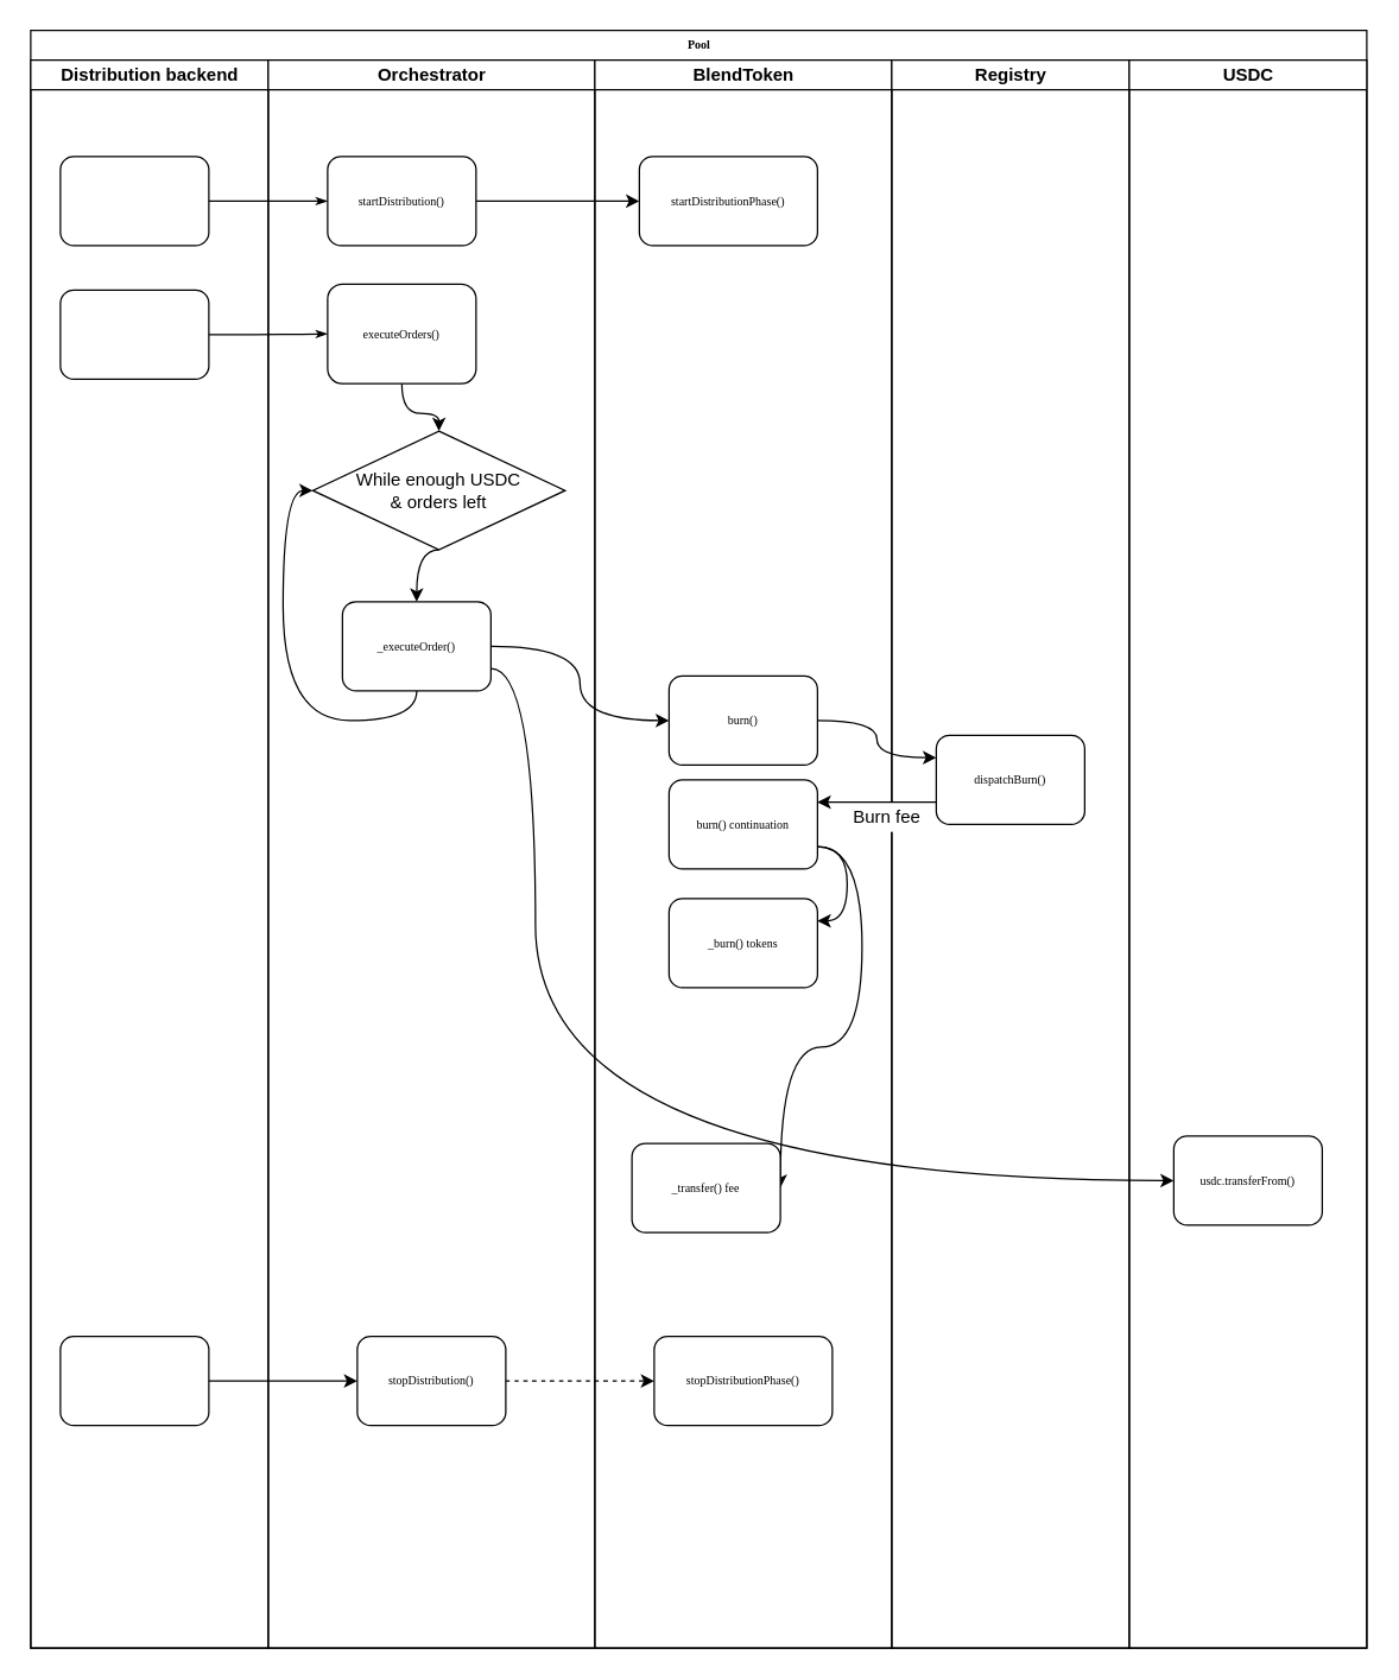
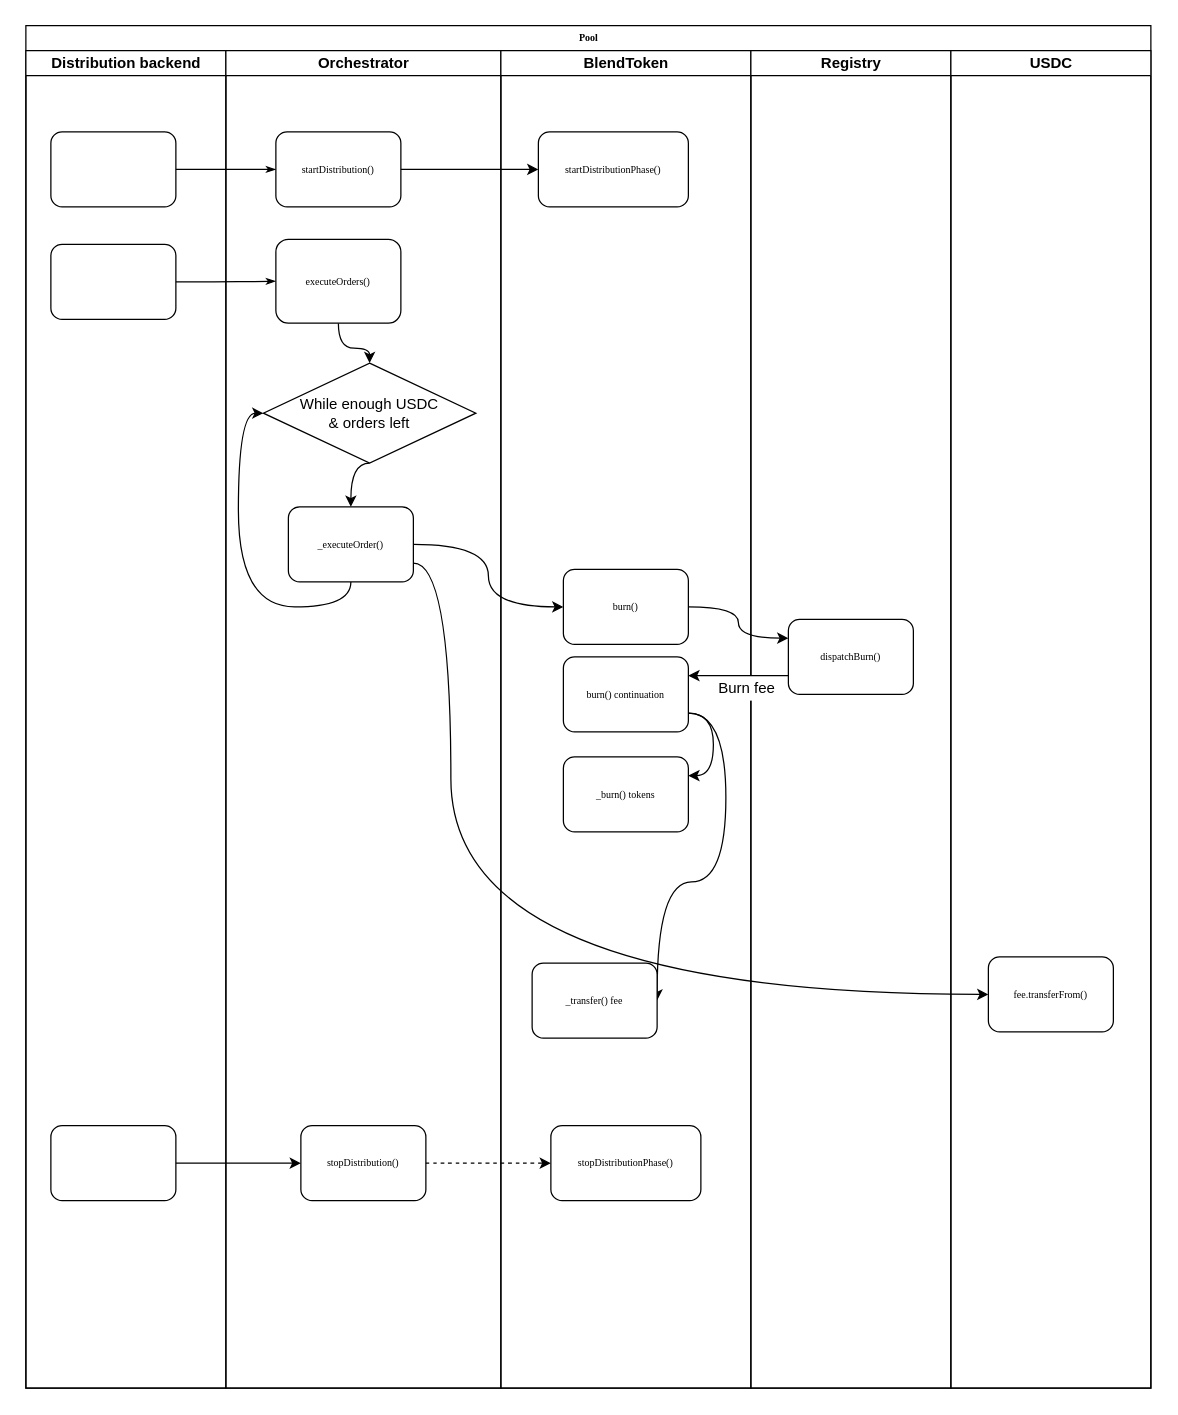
  <mxCell id="0" />
  <mxCell id="1" parent="0" />
  <mxCell id="2" value="Pool" style="swimlane;html=1;childLayout=stackLayout;startSize=20;rounded=0;shadow=0;labelBackgroundColor=none;strokeWidth=1;fontFamily=Verdana;fontSize=8;align=center;" parent="1" vertex="1"><mxGeometry x="20" y="20" width="900" height="1090" as="geometry" /></mxCell>
  <mxCell id="3" value="Distribution backend" style="swimlane;html=1;startSize=20;" parent="2" vertex="1"><mxGeometry y="20" width="160" height="1070" as="geometry" /></mxCell>
  <mxCell id="4" value="" style="rounded=1;whiteSpace=wrap;html=1;shadow=0;labelBackgroundColor=none;strokeWidth=1;fontFamily=Verdana;fontSize=8;align=center;" parent="3" vertex="1"><mxGeometry x="20" y="65" width="100" height="60" as="geometry" /></mxCell>
  <mxCell id="5" value="" style="rounded=1;whiteSpace=wrap;html=1;shadow=0;labelBackgroundColor=none;strokeWidth=1;fontFamily=Verdana;fontSize=8;align=center;" parent="3" vertex="1"><mxGeometry x="20" y="155" width="100" height="60" as="geometry" /></mxCell>
  <mxCell id="6" value="" style="rounded=1;whiteSpace=wrap;html=1;shadow=0;labelBackgroundColor=none;strokeWidth=1;fontFamily=Verdana;fontSize=8;align=center;" parent="3" vertex="1"><mxGeometry x="20" y="860" width="100" height="60" as="geometry" /></mxCell>
  <mxCell id="7" style="edgeStyle=orthogonalEdgeStyle;rounded=1;html=1;labelBackgroundColor=none;startArrow=none;startFill=0;startSize=5;endArrow=classicThin;endFill=1;endSize=5;jettySize=auto;orthogonalLoop=1;strokeWidth=1;fontFamily=Verdana;fontSize=8" parent="2" source="4" target="10" edge="1"><mxGeometry relative="1" as="geometry" /></mxCell>
  <mxCell id="8" style="edgeStyle=orthogonalEdgeStyle;rounded=1;html=1;labelBackgroundColor=none;startArrow=none;startFill=0;startSize=5;endArrow=classicThin;endFill=1;endSize=5;jettySize=auto;orthogonalLoop=1;strokeWidth=1;fontFamily=Verdana;fontSize=8" parent="2" source="5" target="13" edge="1"><mxGeometry relative="1" as="geometry" /></mxCell>
  <mxCell id="9" value="Orchestrator" style="swimlane;html=1;startSize=20;" parent="2" vertex="1"><mxGeometry x="160" y="20" width="220" height="1070" as="geometry" /></mxCell>
  <mxCell id="10" value="&lt;span style=&quot;font-family: &amp;#34;verdana&amp;#34;&quot;&gt;startDistribution()&lt;/span&gt;" style="rounded=1;whiteSpace=wrap;html=1;shadow=0;labelBackgroundColor=none;strokeWidth=1;fontFamily=Verdana;fontSize=8;align=center;" parent="9" vertex="1"><mxGeometry x="40" y="65" width="100" height="60" as="geometry" /></mxCell>
  <mxCell id="11" value="_executeOrder()" style="rounded=1;whiteSpace=wrap;html=1;shadow=0;labelBackgroundColor=none;strokeWidth=1;fontFamily=Verdana;fontSize=8;align=center;" parent="9" vertex="1"><mxGeometry x="50" y="365" width="100" height="60" as="geometry" /></mxCell>
  <mxCell id="12" style="edgeStyle=orthogonalEdgeStyle;curved=1;rounded=0;orthogonalLoop=1;jettySize=auto;html=1;exitX=0.5;exitY=1;exitDx=0;exitDy=0;entryX=0.5;entryY=0;entryDx=0;entryDy=0;" edge="1" parent="9" source="13" target="15"><mxGeometry relative="1" as="geometry" /></mxCell>
  <mxCell id="13" value="executeOrders()" style="rounded=1;whiteSpace=wrap;html=1;shadow=0;labelBackgroundColor=none;strokeWidth=1;fontFamily=Verdana;fontSize=8;align=center;" parent="9" vertex="1"><mxGeometry x="40" y="151" width="100" height="67" as="geometry" /></mxCell>
  <mxCell id="14" style="edgeStyle=orthogonalEdgeStyle;curved=1;rounded=0;orthogonalLoop=1;jettySize=auto;html=1;exitX=0.5;exitY=1;exitDx=0;exitDy=0;entryX=0.5;entryY=0;entryDx=0;entryDy=0;" edge="1" parent="9" source="15" target="11"><mxGeometry relative="1" as="geometry" /></mxCell>
  <mxCell id="15" value="While enough USDC&lt;br&gt;&amp;amp; orders left" style="rhombus;whiteSpace=wrap;html=1;fillColor=#ffffff;" vertex="1" parent="9"><mxGeometry x="30" y="250" width="170" height="80" as="geometry" /></mxCell>
  <mxCell id="16" style="edgeStyle=orthogonalEdgeStyle;curved=1;rounded=0;orthogonalLoop=1;jettySize=auto;html=1;exitX=0.5;exitY=1;exitDx=0;exitDy=0;entryX=0;entryY=0.5;entryDx=0;entryDy=0;" edge="1" parent="9" source="11" target="15"><mxGeometry relative="1" as="geometry"><mxPoint x="-60" y="280" as="targetPoint" /><Array as="points"><mxPoint x="100" y="445" /><mxPoint x="10" y="445" /><mxPoint x="10" y="290" /></Array></mxGeometry></mxCell>
  <mxCell id="17" value="stopDistribution()" style="rounded=1;whiteSpace=wrap;html=1;shadow=0;labelBackgroundColor=none;strokeWidth=1;fontFamily=Verdana;fontSize=8;align=center;" vertex="1" parent="9"><mxGeometry x="60" y="860" width="100" height="60" as="geometry" /></mxCell>
  <mxCell id="18" value="BlendToken" style="swimlane;html=1;startSize=20;" parent="2" vertex="1"><mxGeometry x="380" y="20" width="200" height="1070" as="geometry" /></mxCell>
  <mxCell id="19" value="&lt;span style=&quot;font-family: &amp;#34;verdana&amp;#34;&quot;&gt;startDistributionPhase()&lt;/span&gt;" style="rounded=1;whiteSpace=wrap;html=1;shadow=0;labelBackgroundColor=none;strokeWidth=1;fontFamily=Verdana;fontSize=8;align=center;" vertex="1" parent="18"><mxGeometry x="30" y="65" width="120" height="60" as="geometry" /></mxCell>
  <mxCell id="20" value="&lt;span style=&quot;font-family: &amp;#34;verdana&amp;#34;&quot;&gt;stopDistributionPhase()&lt;/span&gt;" style="rounded=1;whiteSpace=wrap;html=1;shadow=0;labelBackgroundColor=none;strokeWidth=1;fontFamily=Verdana;fontSize=8;align=center;" vertex="1" parent="18"><mxGeometry x="40" y="860" width="120" height="60" as="geometry" /></mxCell>
  <mxCell id="21" value="Registry" style="swimlane;html=1;startSize=20;" parent="2" vertex="1"><mxGeometry x="580" y="20" width="160" height="1070" as="geometry" /></mxCell>
  <mxCell id="22" value="USDC" style="swimlane;html=1;startSize=20;" parent="2" vertex="1"><mxGeometry x="740" y="20" width="160" height="1070" as="geometry" /></mxCell>
  <mxCell id="23" style="edgeStyle=orthogonalEdgeStyle;rounded=0;orthogonalLoop=1;jettySize=auto;html=1;exitX=1;exitY=0.5;exitDx=0;exitDy=0;entryX=0;entryY=0.5;entryDx=0;entryDy=0;" edge="1" parent="2" source="10" target="19"><mxGeometry relative="1" as="geometry" /></mxCell>
  <mxCell id="24" style="edgeStyle=orthogonalEdgeStyle;curved=1;rounded=0;orthogonalLoop=1;jettySize=auto;html=1;exitX=1;exitY=0.5;exitDx=0;exitDy=0;entryX=0;entryY=0.5;entryDx=0;entryDy=0;" edge="1" parent="2" source="6" target="17"><mxGeometry relative="1" as="geometry" /></mxCell>
  <mxCell id="25" style="edgeStyle=orthogonalEdgeStyle;curved=1;rounded=0;orthogonalLoop=1;jettySize=auto;html=1;exitX=1;exitY=0.5;exitDx=0;exitDy=0;entryX=0;entryY=0.5;entryDx=0;entryDy=0;dashed=1;" edge="1" parent="2" source="17" target="20"><mxGeometry relative="1" as="geometry" /></mxCell>
  <mxCell id="26" value="burn()" style="rounded=1;whiteSpace=wrap;html=1;shadow=0;labelBackgroundColor=none;strokeWidth=1;fontFamily=Verdana;fontSize=8;align=center;" vertex="1" parent="1"><mxGeometry x="450" y="455" width="100" height="60" as="geometry" /></mxCell>
  <mxCell id="27" value="dispatchBurn()" style="rounded=1;whiteSpace=wrap;html=1;shadow=0;labelBackgroundColor=none;strokeWidth=1;fontFamily=Verdana;fontSize=8;align=center;" vertex="1" parent="1"><mxGeometry x="630" y="495" width="100" height="60" as="geometry" /></mxCell>
  <mxCell id="28" value="Burn fee" style="text;html=1;align=center;verticalAlign=middle;whiteSpace=wrap;rounded=0;fillColor=#ffffff;" vertex="1" parent="1"><mxGeometry x="567" y="540" width="60" height="20" as="geometry" /></mxCell>
  <mxCell id="29" style="edgeStyle=orthogonalEdgeStyle;curved=1;rounded=0;orthogonalLoop=1;jettySize=auto;html=1;exitX=1;exitY=0.75;exitDx=0;exitDy=0;entryX=1;entryY=0.5;entryDx=0;entryDy=0;" edge="1" parent="1" source="30" target="32"><mxGeometry relative="1" as="geometry"><Array as="points"><mxPoint x="580" y="570" /><mxPoint x="580" y="705" /></Array></mxGeometry></mxCell>
  <mxCell id="30" value="burn() continuation" style="rounded=1;whiteSpace=wrap;html=1;shadow=0;labelBackgroundColor=none;strokeWidth=1;fontFamily=Verdana;fontSize=8;align=center;" vertex="1" parent="1"><mxGeometry x="450" y="525" width="100" height="60" as="geometry" /></mxCell>
  <mxCell id="31" value="_burn() tokens" style="rounded=1;whiteSpace=wrap;html=1;shadow=0;labelBackgroundColor=none;strokeWidth=1;fontFamily=Verdana;fontSize=8;align=center;" parent="1" vertex="1"><mxGeometry x="450" y="605" width="100" height="60" as="geometry" /></mxCell>
  <mxCell id="32" value="_transfer() fee" style="rounded=1;whiteSpace=wrap;html=1;shadow=0;labelBackgroundColor=none;strokeWidth=1;fontFamily=Verdana;fontSize=8;align=center;" vertex="1" parent="1"><mxGeometry x="425" y="770" width="100" height="60" as="geometry" /></mxCell>
- <mxCell id="33" value="usdc.transferFrom()" style="rounded=1;whiteSpace=wrap;html=1;shadow=0;labelBackgroundColor=none;strokeWidth=1;fontFamily=Verdana;fontSize=8;align=center;" parent="1" vertex="1"><mxGeometry x="790" y="765" width="100" height="60" as="geometry" /></mxCell>
+ <mxCell id="33" value="fee.transferFrom()" style="rounded=1;whiteSpace=wrap;html=1;shadow=0;labelBackgroundColor=none;strokeWidth=1;fontFamily=Verdana;fontSize=8;align=center;" parent="1" vertex="1"><mxGeometry x="790" y="765" width="100" height="60" as="geometry" /></mxCell>
  <mxCell id="34" style="edgeStyle=orthogonalEdgeStyle;curved=1;rounded=0;orthogonalLoop=1;jettySize=auto;html=1;exitX=1;exitY=0.5;exitDx=0;exitDy=0;" edge="1" parent="1" source="11" target="26"><mxGeometry relative="1" as="geometry" /></mxCell>
  <mxCell id="35" style="edgeStyle=orthogonalEdgeStyle;rounded=0;orthogonalLoop=1;jettySize=auto;html=1;exitX=1;exitY=0.5;exitDx=0;exitDy=0;entryX=0;entryY=0.25;entryDx=0;entryDy=0;curved=1;" edge="1" parent="1" source="26" target="27"><mxGeometry relative="1" as="geometry" /></mxCell>
  <mxCell id="36" style="edgeStyle=orthogonalEdgeStyle;curved=1;rounded=0;orthogonalLoop=1;jettySize=auto;html=1;exitX=0;exitY=0.75;exitDx=0;exitDy=0;entryX=1;entryY=0.25;entryDx=0;entryDy=0;" edge="1" parent="1" source="27" target="30"><mxGeometry relative="1" as="geometry"><mxPoint x="570" y="430" as="targetPoint" /></mxGeometry></mxCell>
  <mxCell id="37" style="edgeStyle=orthogonalEdgeStyle;curved=1;rounded=0;orthogonalLoop=1;jettySize=auto;html=1;exitX=1;exitY=0.75;exitDx=0;exitDy=0;entryX=1;entryY=0.25;entryDx=0;entryDy=0;" edge="1" parent="1" source="30" target="31"><mxGeometry relative="1" as="geometry" /></mxCell>
  <mxCell id="38" style="edgeStyle=orthogonalEdgeStyle;curved=1;rounded=0;orthogonalLoop=1;jettySize=auto;html=1;exitX=1;exitY=0.75;exitDx=0;exitDy=0;entryX=0;entryY=0.5;entryDx=0;entryDy=0;" edge="1" parent="1" source="11" target="33"><mxGeometry relative="1" as="geometry"><Array as="points"><mxPoint x="360" y="450" /><mxPoint x="360" y="795" /></Array></mxGeometry></mxCell>
